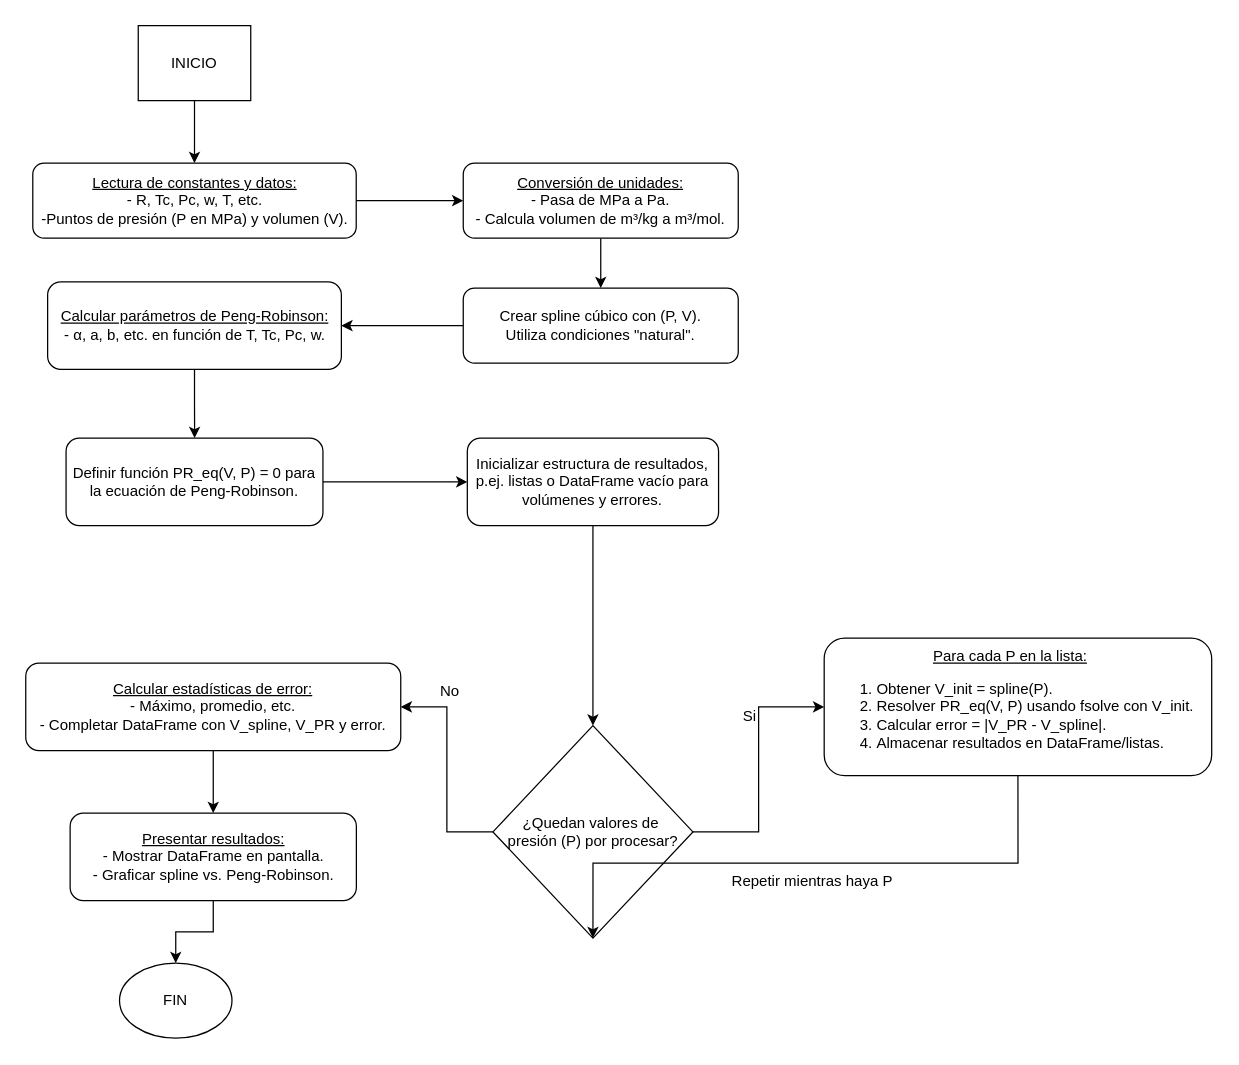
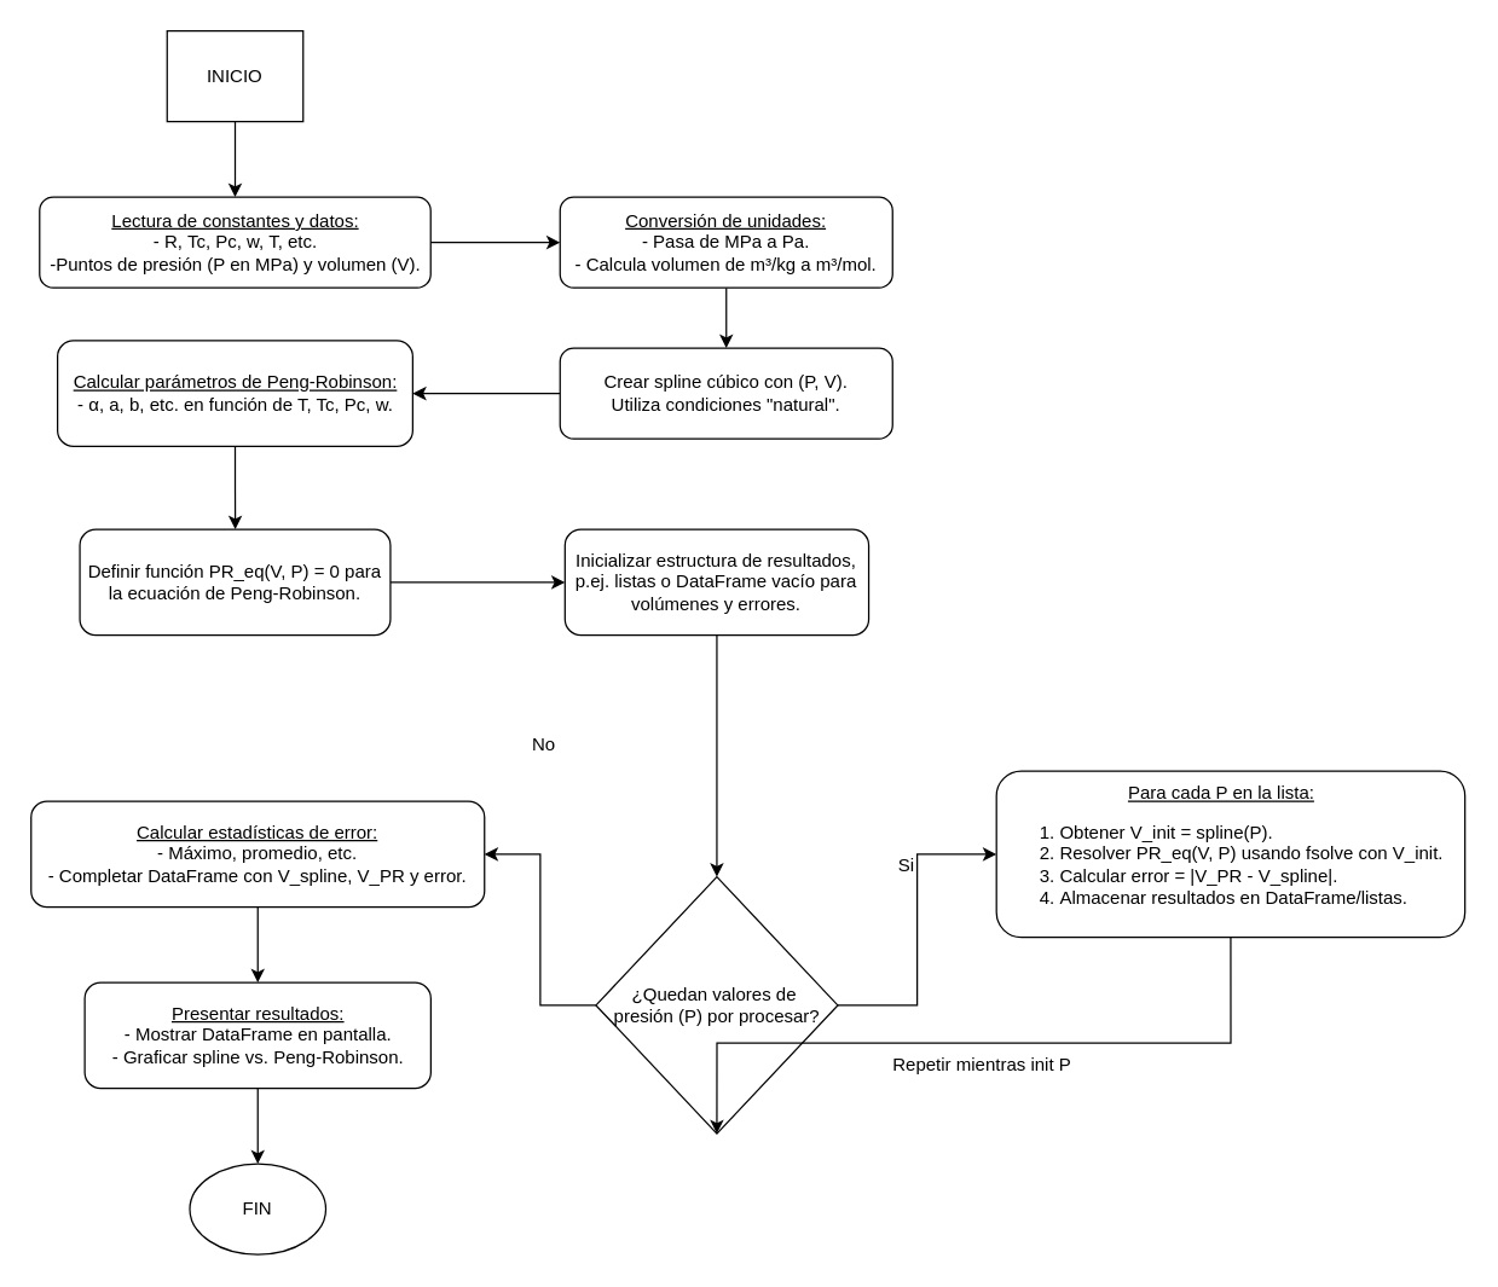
  <mxCell id="0" />
  <mxCell id="1" parent="0" />
  <mxCell id="2" value="" style="edgeStyle=orthogonalEdgeStyle;rounded=0;orthogonalLoop=1;jettySize=auto;html=1;" edge="1" parent="1" source="3" target="5"><mxGeometry relative="1" as="geometry" /></mxCell>
  <mxCell id="3" value="&lt;font&gt;INICIO&lt;/font&gt;" style="whiteSpace=wrap;html=1;fontFamily=Helvetica;rounded=0;" vertex="1" parent="1"><mxGeometry x="110" y="20" width="90" height="60" as="geometry" /></mxCell>
  <mxCell id="4" value="" style="edgeStyle=orthogonalEdgeStyle;rounded=0;orthogonalLoop=1;jettySize=auto;html=1;" edge="1" parent="1" source="5" target="7"><mxGeometry relative="1" as="geometry" /></mxCell>
  <mxCell id="5" value="&lt;div style=&quot;&quot;&gt;&lt;span style=&quot;background-color: transparent; color: light-dark(rgb(0, 0, 0), rgb(255, 255, 255));&quot;&gt;&lt;u&gt;Lectura de constantes y datos:&lt;/u&gt;&lt;/span&gt;&lt;/div&gt;&lt;div style=&quot;&quot;&gt;&lt;span style=&quot;background-color: transparent; color: light-dark(rgb(0, 0, 0), rgb(255, 255, 255));&quot;&gt;-&amp;nbsp;R, Tc, Pc, w, T, etc.&lt;/span&gt;&lt;/div&gt;&lt;div style=&quot;&quot;&gt;&lt;span style=&quot;background-color: transparent; color: light-dark(rgb(0, 0, 0), rgb(255, 255, 255));&quot;&gt;-Puntos de presión (P en MPa) y volumen (V).&lt;/span&gt;&lt;/div&gt;" style="rounded=1;whiteSpace=wrap;html=1;align=center;" vertex="1" parent="1"><mxGeometry x="25.63" y="130" width="258.75" height="60" as="geometry" /></mxCell>
  <mxCell id="6" value="" style="edgeStyle=orthogonalEdgeStyle;rounded=0;orthogonalLoop=1;jettySize=auto;html=1;" edge="1" parent="1" source="7" target="10"><mxGeometry relative="1" as="geometry" /></mxCell>
  <mxCell id="7" value="&lt;div style=&quot;&quot;&gt;&lt;u&gt;Conversión de unidades:&lt;/u&gt;&lt;/div&gt;&lt;div&gt;&lt;div style=&quot;&quot;&gt;- Pasa de MPa a Pa.&lt;/div&gt;&lt;div style=&quot;&quot;&gt;- Calcula volumen de m³/kg a m³/mol.&lt;/div&gt;&lt;/div&gt;" style="rounded=1;whiteSpace=wrap;html=1;align=center;" vertex="1" parent="1"><mxGeometry x="370" y="130" width="220" height="60" as="geometry" /></mxCell>
- <mxCell id="8" value="FIN" style="ellipse;whiteSpace=wrap;html=1;" vertex="1" parent="1"><mxGeometry x="95" y="770" width="90" height="60" as="geometry" /></mxCell>
+ <mxCell id="8" value="FIN" style="ellipse;whiteSpace=wrap;html=1;" vertex="1" parent="1"><mxGeometry x="125" y="770" width="90" height="60" as="geometry" /></mxCell>
  <mxCell id="9" value="" style="edgeStyle=orthogonalEdgeStyle;rounded=0;orthogonalLoop=1;jettySize=auto;html=1;" edge="1" parent="1" source="10" target="12"><mxGeometry relative="1" as="geometry" /></mxCell>
  <mxCell id="10" value="Crear spline cúbico con (P, V).&lt;div&gt;Utiliza condiciones &quot;natural&quot;.&lt;/div&gt;" style="rounded=1;whiteSpace=wrap;html=1;" vertex="1" parent="1"><mxGeometry x="370" y="230" width="220" height="60" as="geometry" /></mxCell>
  <mxCell id="11" value="" style="edgeStyle=orthogonalEdgeStyle;rounded=0;orthogonalLoop=1;jettySize=auto;html=1;" edge="1" parent="1" source="12" target="14"><mxGeometry relative="1" as="geometry" /></mxCell>
  <mxCell id="12" value="&lt;u&gt;Calcular parámetros de Peng-Robinson:&lt;/u&gt;&lt;div&gt;- α, a, b, etc. en función de T, Tc, Pc, w.&lt;/div&gt;" style="rounded=1;whiteSpace=wrap;html=1;" vertex="1" parent="1"><mxGeometry x="37.5" y="225" width="235" height="70" as="geometry" /></mxCell>
  <mxCell id="13" value="" style="edgeStyle=orthogonalEdgeStyle;rounded=0;orthogonalLoop=1;jettySize=auto;html=1;" edge="1" parent="1" source="14" target="16"><mxGeometry relative="1" as="geometry" /></mxCell>
  <mxCell id="14" value="Definir función PR_eq(V, P) = 0 para la ecuación de Peng-Robinson." style="rounded=1;whiteSpace=wrap;html=1;" vertex="1" parent="1"><mxGeometry x="52.25" y="350" width="205.5" height="70" as="geometry" /></mxCell>
  <mxCell id="15" value="" style="edgeStyle=orthogonalEdgeStyle;rounded=0;orthogonalLoop=1;jettySize=auto;html=1;" edge="1" parent="1" source="16" target="19"><mxGeometry relative="1" as="geometry" /></mxCell>
  <mxCell id="16" value="Inicializar estructura de resultados, p.ej. listas o DataFrame vacío para volúmenes y errores." style="rounded=1;whiteSpace=wrap;html=1;" vertex="1" parent="1"><mxGeometry x="373.25" y="350" width="201" height="70" as="geometry" /></mxCell>
  <mxCell id="17" value="" style="edgeStyle=orthogonalEdgeStyle;rounded=0;orthogonalLoop=1;jettySize=auto;html=1;" edge="1" parent="1" source="19" target="20"><mxGeometry relative="1" as="geometry" /></mxCell>
  <mxCell id="18" value="" style="edgeStyle=orthogonalEdgeStyle;rounded=0;orthogonalLoop=1;jettySize=auto;html=1;" edge="1" parent="1" source="19" target="24"><mxGeometry relative="1" as="geometry" /></mxCell>
  <mxCell id="19" value="¿Quedan valores de&amp;nbsp;&lt;div&gt;presión (P) por procesar?&lt;/div&gt;" style="rhombus;whiteSpace=wrap;html=1;" vertex="1" parent="1"><mxGeometry x="393.75" y="580" width="160" height="170" as="geometry" /></mxCell>
  <mxCell id="20" value="&lt;div style=&quot;text-align: center;&quot;&gt;&lt;u style=&quot;background-color: transparent; color: light-dark(rgb(0, 0, 0), rgb(255, 255, 255));&quot;&gt;Para cada P en la lista:&lt;/u&gt;&lt;/div&gt;&lt;div&gt;&lt;ol&gt;&lt;li style=&quot;&quot;&gt;&lt;span style=&quot;background-color: transparent; color: light-dark(rgb(0, 0, 0), rgb(255, 255, 255));&quot;&gt;Obtener V_init = spline(P).&lt;/span&gt;&lt;/li&gt;&lt;li&gt;&lt;span style=&quot;background-color: transparent; color: light-dark(rgb(0, 0, 0), rgb(255, 255, 255));&quot;&gt;Resolver PR_eq(V, P) usando fsolve con V_init.&lt;/span&gt;&lt;/li&gt;&lt;li&gt;&lt;span style=&quot;background-color: transparent; color: light-dark(rgb(0, 0, 0), rgb(255, 255, 255));&quot;&gt;Calcular error = |V_PR - V_spline|.&lt;/span&gt;&lt;/li&gt;&lt;li&gt;&lt;span style=&quot;background-color: transparent; color: light-dark(rgb(0, 0, 0), rgb(255, 255, 255));&quot;&gt;Almacenar resultados en DataFrame/listas.&lt;/span&gt;&lt;/li&gt;&lt;/ol&gt;&lt;/div&gt;" style="rounded=1;whiteSpace=wrap;html=1;align=left;" vertex="1" parent="1"><mxGeometry x="658.75" y="510" width="310" height="110" as="geometry" /></mxCell>
  <mxCell id="21" value="Si" style="text;html=1;align=center;verticalAlign=middle;resizable=0;points=[];autosize=1;strokeColor=none;fillColor=none;" vertex="1" parent="1"><mxGeometry x="583.75" y="558" width="30" height="30" as="geometry" /></mxCell>
  <mxCell id="22" style="edgeStyle=orthogonalEdgeStyle;rounded=0;orthogonalLoop=1;jettySize=auto;html=1;entryX=0.5;entryY=1;entryDx=0;entryDy=0;exitX=0.5;exitY=1;exitDx=0;exitDy=0;" edge="1" parent="1" source="20" target="19"><mxGeometry relative="1" as="geometry"><mxPoint x="806.74" y="690" as="sourcePoint" /><mxPoint x="478.75" y="730" as="targetPoint" /><Array as="points"><mxPoint x="813.75" y="690" /><mxPoint x="473.75" y="690" /></Array></mxGeometry></mxCell>
  <mxCell id="23" value="" style="edgeStyle=orthogonalEdgeStyle;rounded=0;orthogonalLoop=1;jettySize=auto;html=1;" edge="1" parent="1" source="24" target="27"><mxGeometry relative="1" as="geometry" /></mxCell>
  <mxCell id="24" value="&lt;u&gt;Calcular estadísticas de error:&lt;/u&gt;&lt;div&gt;- Máximo, promedio, etc.&lt;/div&gt;&lt;div&gt;- Completar DataFrame con V_spline, V_PR y error.&lt;/div&gt;" style="rounded=1;whiteSpace=wrap;html=1;" vertex="1" parent="1"><mxGeometry x="20" y="530" width="300" height="70" as="geometry" /></mxCell>
- <mxCell id="25" value="No" style="text;html=1;align=center;verticalAlign=middle;resizable=0;points=[];autosize=1;strokeColor=none;fillColor=none;" vertex="1" parent="1"><mxGeometry x="338.75" y="538" width="40" height="30" as="geometry" /></mxCell>
+ <mxCell id="25" value="No" style="text;html=1;align=center;verticalAlign=middle;resizable=0;points=[];autosize=1;strokeColor=none;fillColor=none;" vertex="1" parent="1"><mxGeometry x="338.75" y="478" width="40" height="30" as="geometry" /></mxCell>
  <mxCell id="26" value="" style="edgeStyle=orthogonalEdgeStyle;rounded=0;orthogonalLoop=1;jettySize=auto;html=1;" edge="1" parent="1" source="27" target="8"><mxGeometry relative="1" as="geometry" /></mxCell>
  <mxCell id="27" value="&lt;u&gt;Presentar resultados:&lt;/u&gt;&lt;div&gt;- Mostrar DataFrame en pantalla.&lt;/div&gt;&lt;div&gt;- Graficar spline vs. Peng-Robinson.&lt;/div&gt;" style="rounded=1;whiteSpace=wrap;html=1;" vertex="1" parent="1"><mxGeometry x="55.5" y="650" width="229" height="70" as="geometry" /></mxCell>
- <mxCell id="28" value="Repetir mientras haya P" style="text;html=1;align=center;verticalAlign=middle;resizable=0;points=[];autosize=1;strokeColor=none;fillColor=none;" vertex="1" parent="1"><mxGeometry x="574.25" y="690" width="150" height="30" as="geometry" /></mxCell>
+ <mxCell id="28" value="Repetir mientras init P" style="text;html=1;align=center;verticalAlign=middle;resizable=0;points=[];autosize=1;strokeColor=none;fillColor=none;" vertex="1" parent="1"><mxGeometry x="574.25" y="690" width="150" height="30" as="geometry" /></mxCell>
